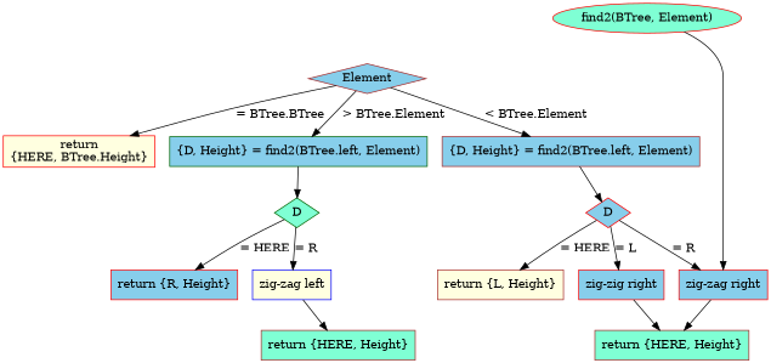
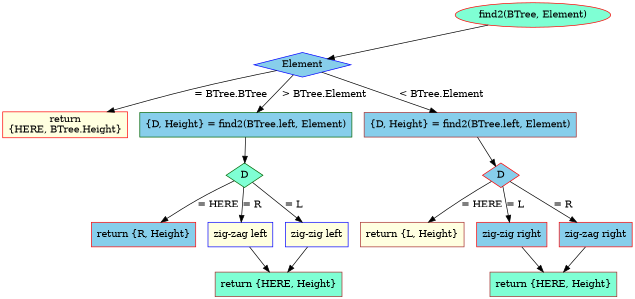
  digraph {
    node [color=red fillcolor=skyblue shape=box style=filled]
    n1 [fillcolor=aquamarine label="find2(BTree, Element)" shape=ellipse]
-   n2 [color=brown label=Element shape=diamond]
+   n2 [color=blue label=Element shape=diamond]
    n3 [color=brown label="{D, Height} = find2(BTree.left, Element)"]
    n4 [fillcolor=lightyellow label="return\n{HERE, BTree.Height}"]
    n5 [color=darkgreen label="{D, Height} = find2(BTree.left, Element)"]
    n6 [label=D shape=diamond]
    n7 [color=darkgreen fillcolor=aquamarine label=D shape=diamond]
    n8 [label="zig-zig right"]
    n9 [color=brown fillcolor=lightyellow label="return {L, Height}"]
    n10 [label="zig-zag right"]
+   n11 [color=blue fillcolor=lightyellow label="zig-zig left"]
    n12 [label="return {R, Height}"]
    n13 [color=blue fillcolor=lightyellow label="zig-zag left"]
    n14 [color=brown fillcolor=aquamarine label="return {HERE, Height}"]
    n15 [color=brown fillcolor=aquamarine label="return {HERE, Height}"]
-   n1 -> n10
+   n1 -> n2
    n2 -> n3 [label=" < BTree.Element"]
    n2 -> n4 [label=" = BTree.BTree"]
    n2 -> n5 [label=" > BTree.Element"]
    n3 -> n6
    n5 -> n7
    n6 -> n8 [label="= L"]
    n6 -> n9 [label="= HERE"]
    n6 -> n10 [label="= R"]
+   n7 -> n11 [label="= L"]
    n7 -> n12 [label="= HERE"]
    n7 -> n13 [label="= R"]
    n8 -> n15
    n10 -> n15
+   n11 -> n14
    n13 -> n14
  }
